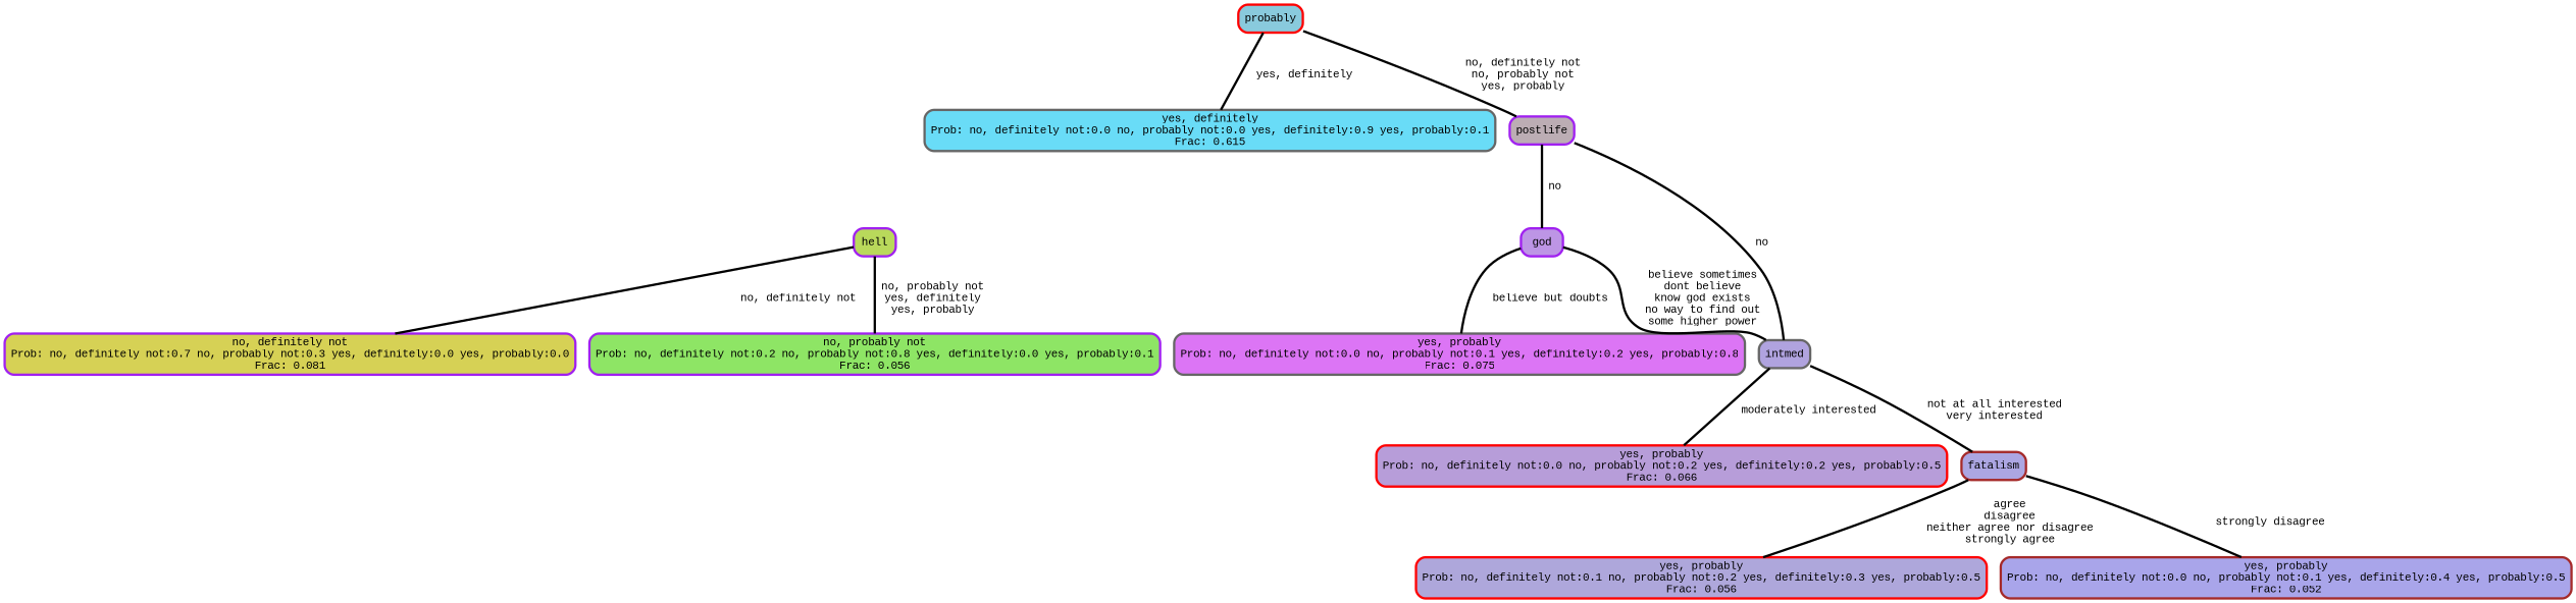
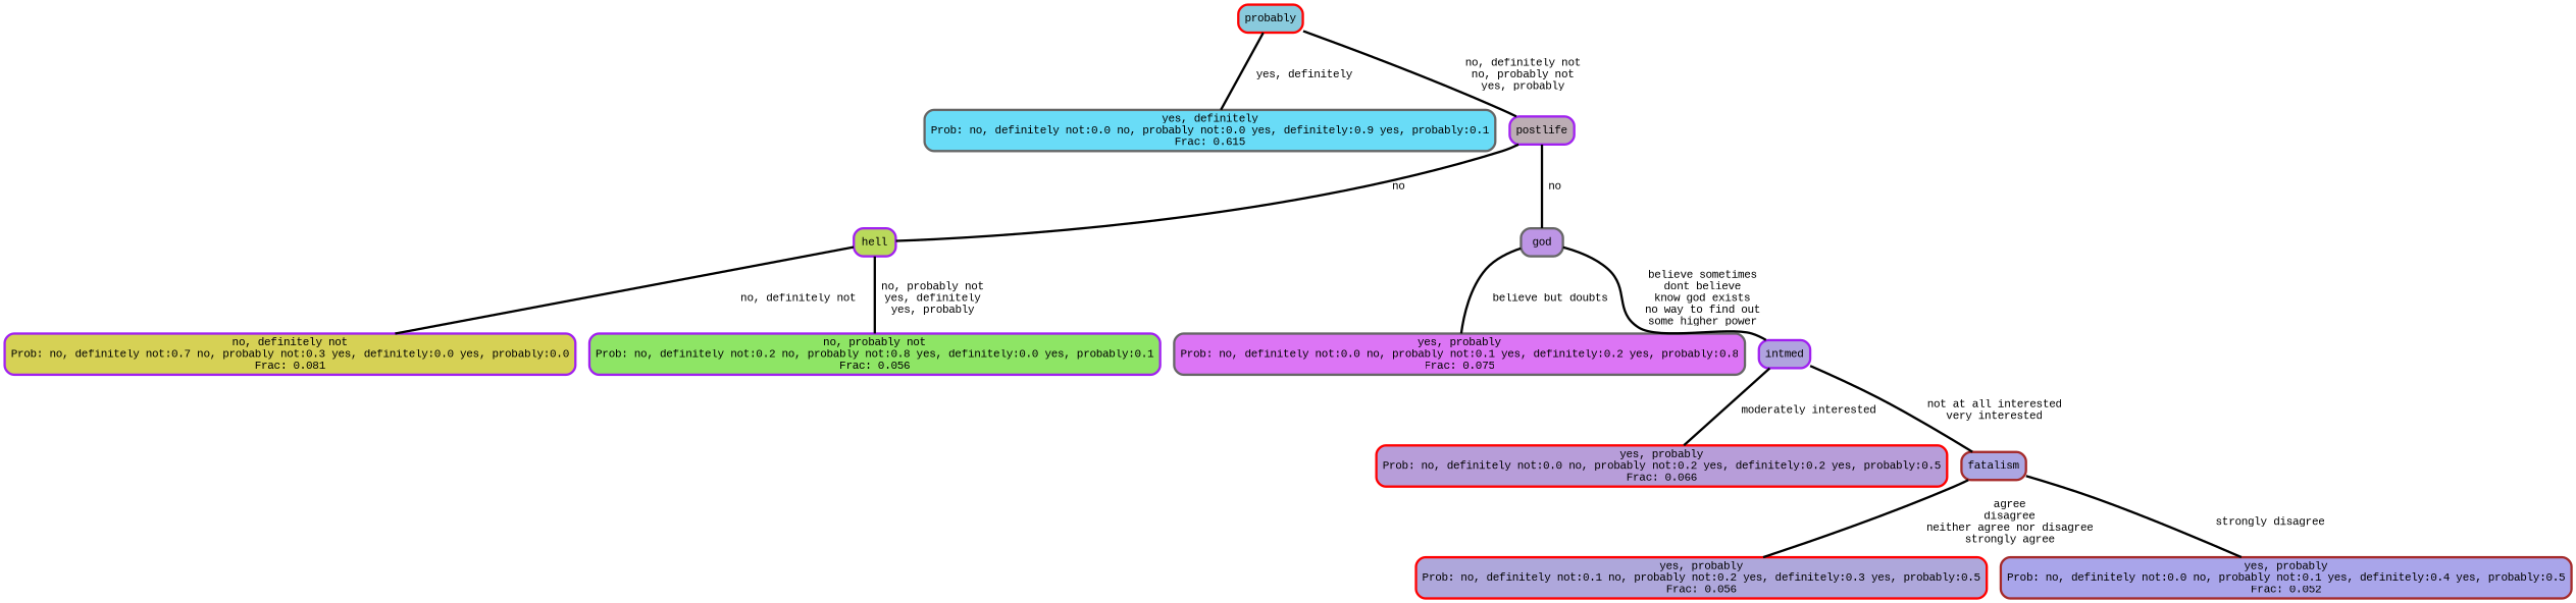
  graph {
    fontname="Liberation Mono"
    ranksep="0 equally"
    splines=straight
    node [color=gray40 fontcolor=black fontname="Liberation Mono" penwidth=3 shape=box style="filled, rounded"]
    edge [color=black fontname="Liberation Mono" penwidth=3]
    n1 [fillcolor="#69dcf7" label="yes, definitely\nProb: no, definitely not:0.0 no, probably not:0.0 yes, definitely:0.9 yes, probably:0.1\nFrac: 0.615"]
    n2 [color=red fillcolor="#89cadd" label=probably]
    n3 [color=purple fillcolor="#bcadb4" label=postlife]
    n4 [color=purple fillcolor="#b9d95b" label=hell]
-   n5 [color=purple fillcolor="#bd95e5" label=god]
+   n5 [fillcolor="#bd95e5" label=god]
    n6 [color=purple fillcolor="#d6d155" label="no, definitely not\nProb: no, definitely not:0.7 no, probably not:0.3 yes, definitely:0.0 yes, probably:0.0\nFrac: 0.081"]
    n7 [color=purple fillcolor="#8ee565" label="no, probably not\nProb: no, definitely not:0.2 no, probably not:0.8 yes, definitely:0.0 yes, probably:0.1\nFrac: 0.056"]
    n8 [fillcolor="#dc75f5" label="yes, probably\nProb: no, definitely not:0.0 no, probably not:0.1 yes, definitely:0.2 yes, probably:0.8\nFrac: 0.075"]
-   n9 [fillcolor="#b0a3df" label=intmed]
+   n9 [color=purple fillcolor="#b0a3df" label=intmed]
    n10 [color=red fillcolor="#b79dd9" label="yes, probably\nProb: no, definitely not:0.0 no, probably not:0.2 yes, definitely:0.2 yes, probably:0.5\nFrac: 0.066"]
    n11 [color=brown fillcolor="#aca6e2" label=fatalism]
    n12 [color=red fillcolor="#aea7db" label="yes, probably\nProb: no, definitely not:0.1 no, probably not:0.2 yes, definitely:0.3 yes, probably:0.5\nFrac: 0.056"]
    n13 [color=brown fillcolor="#a9a5ea" label="yes, probably\nProb: no, definitely not:0.0 no, probably not:0.1 yes, definitely:0.4 yes, probably:0.5\nFrac: 0.052"]
    subgraph sub_1 {
      rank=same
    }
    n2 -- n1 [label=" yes, definitely"]
    n2 -- n3 [label=" no, definitely not\n no, probably not\n yes, probably"]
-   n3 -- n9 [label=" no"]
+   n3 -- n4 [label=" no"]
    n3 -- n5 [label=" no"]
    n4 -- n6 [label=" no, definitely not"]
    n4 -- n7 [label=" no, probably not\n yes, definitely\n yes, probably"]
    n5 -- n8 [label=" believe but doubts"]
    n5 -- n9 [label=" believe sometimes\n dont believe\n know god exists\n no way to find out\n some higher power"]
    n9 -- n10 [label=" moderately interested"]
    n9 -- n11 [label=" not at all interested\n very interested"]
    n11 -- n12 [label=" agree\n disagree\n neither agree nor disagree\n strongly agree"]
    n11 -- n13 [label=" strongly disagree"]
  }
